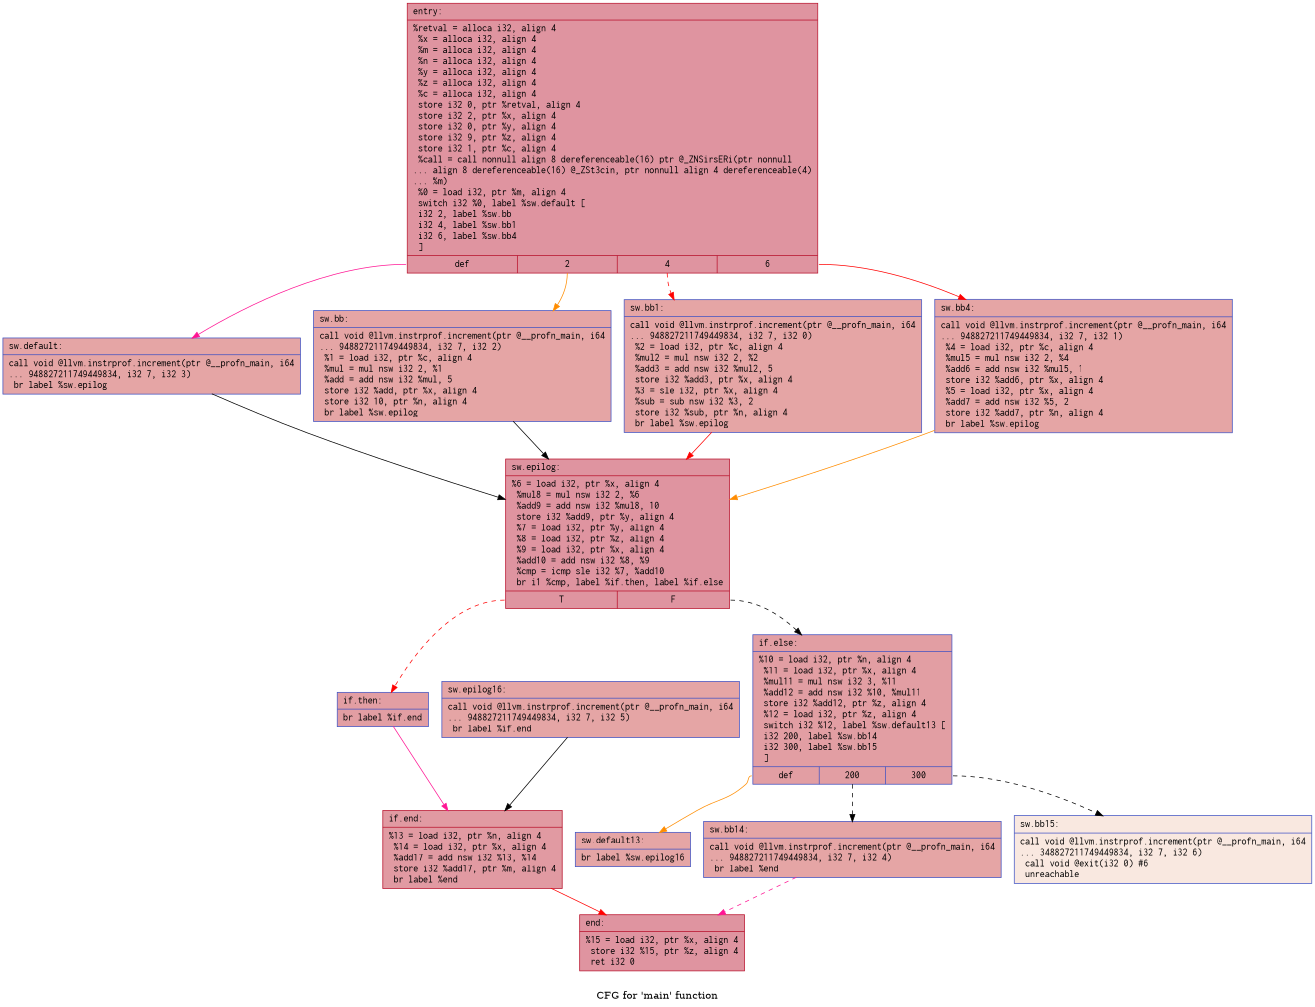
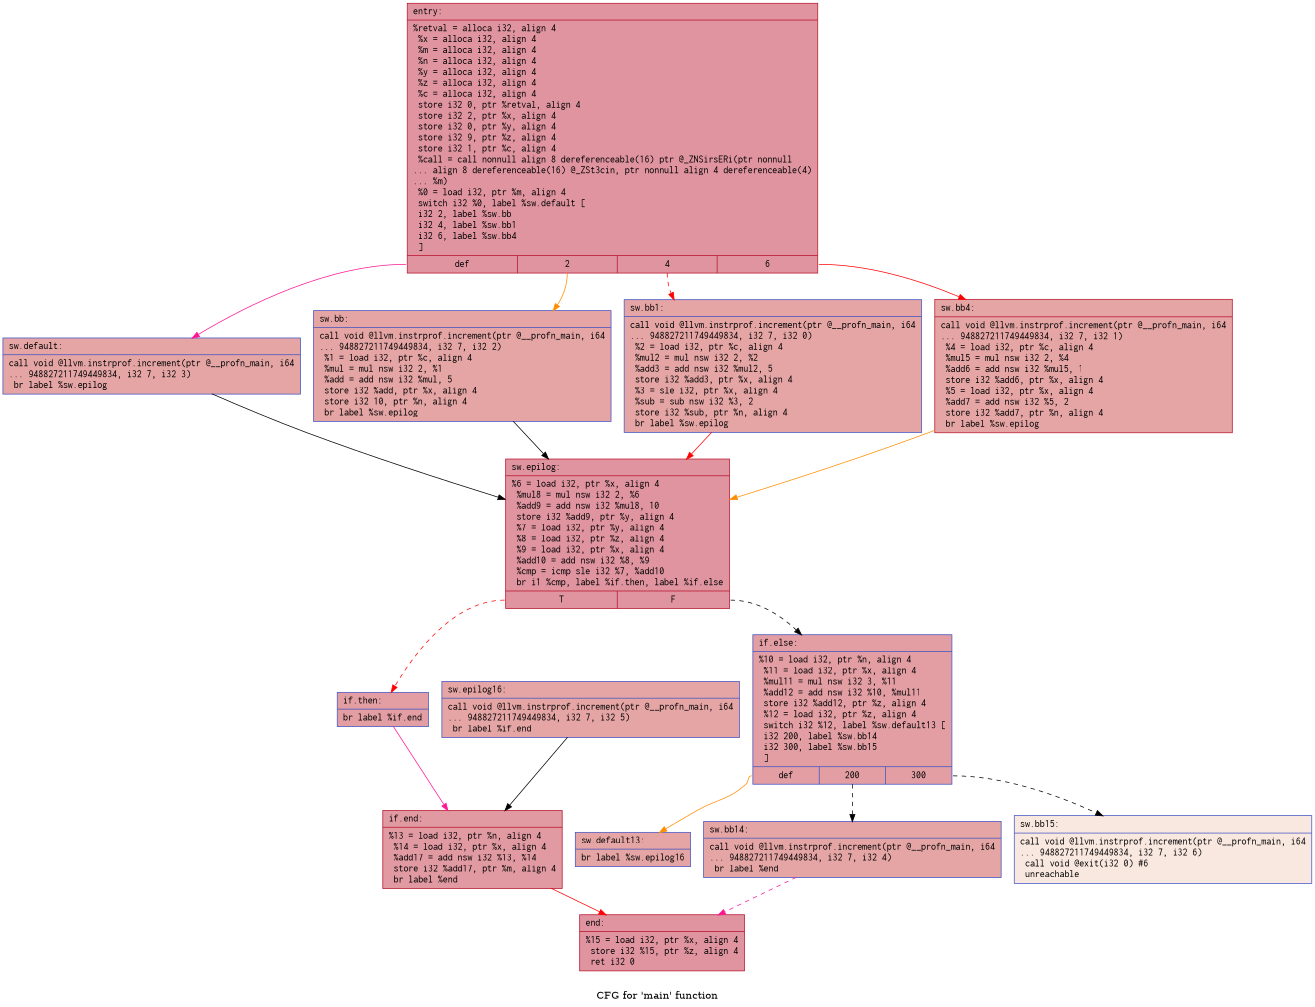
  digraph {
    label="CFG for 'main' function"
    node [color="#3d50c3ff" fillcolor="#c5333470" fontname=Courier shape=record style=filled]
    edge [color=black style=solid]
    n1 [color="#b70d28ff" fillcolor="#b70d2870" label="{entry:\l|  %retval = alloca i32, align 4\l  %x = alloca i32, align 4\l  %m = alloca i32, align 4\l  %n = alloca i32, align 4\l  %y = alloca i32, align 4\l  %z = alloca i32, align 4\l  %c = alloca i32, align 4\l  store i32 0, ptr %retval, align 4\l  store i32 2, ptr %x, align 4\l  store i32 0, ptr %y, align 4\l  store i32 9, ptr %z, align 4\l  store i32 1, ptr %c, align 4\l  %call = call nonnull align 8 dereferenceable(16) ptr @_ZNSirsERi(ptr nonnull\l... align 8 dereferenceable(16) @_ZSt3cin, ptr nonnull align 4 dereferenceable(4)\l... %m)\l  %0 = load i32, ptr %m, align 4\l  switch i32 %0, label %sw.default [\l    i32 2, label %sw.bb\l    i32 4, label %sw.bb1\l    i32 6, label %sw.bb4\l  ]\l|{<s0>def|<s1>2|<s2>4|<s3>6}}"]
    n2 [label="{sw.default:\l|  call void @llvm.instrprof.increment(ptr @__profn_main, i64\l... 948827211749449834, i32 7, i32 3)\l  br label %sw.epilog\l}"]
    n3 [label="{sw.bb:\l|  call void @llvm.instrprof.increment(ptr @__profn_main, i64\l... 948827211749449834, i32 7, i32 2)\l  %1 = load i32, ptr %c, align 4\l  %mul = mul nsw i32 2, %1\l  %add = add nsw i32 %mul, 5\l  store i32 %add, ptr %x, align 4\l  store i32 10, ptr %n, align 4\l  br label %sw.epilog\l}"]
    n4 [label="{sw.bb1:\l|  call void @llvm.instrprof.increment(ptr @__profn_main, i64\l... 948827211749449834, i32 7, i32 0)\l  %2 = load i32, ptr %c, align 4\l  %mul2 = mul nsw i32 2, %2\l  %add3 = add nsw i32 %mul2, 5\l  store i32 %add3, ptr %x, align 4\l  %3 = sle i32, ptr %x, align 4\l  %sub = sub nsw i32 %3, 2\l  store i32 %sub, ptr %n, align 4\l  br label %sw.epilog\l}"]
-   n5 [label="{sw.bb4:\l|  call void @llvm.instrprof.increment(ptr @__profn_main, i64\l... 948827211749449834, i32 7, i32 1)\l  %4 = load i32, ptr %c, align 4\l  %mul5 = mul nsw i32 2, %4\l  %add6 = add nsw i32 %mul5, 1\l  store i32 %add6, ptr %x, align 4\l  %5 = load i32, ptr %x, align 4\l  %add7 = add nsw i32 %5, 2\l  store i32 %add7, ptr %n, align 4\l  br label %sw.epilog\l}"]
+   n5 [color="#b70d28ff" label="{sw.bb4:\l|  call void @llvm.instrprof.increment(ptr @__profn_main, i64\l... 948827211749449834, i32 7, i32 1)\l  %4 = load i32, ptr %c, align 4\l  %mul5 = mul nsw i32 2, %4\l  %add6 = add nsw i32 %mul5, 1\l  store i32 %add6, ptr %x, align 4\l  %5 = load i32, ptr %x, align 4\l  %add7 = add nsw i32 %5, 2\l  store i32 %add7, ptr %n, align 4\l  br label %sw.epilog\l}"]
    n6 [color="#b70d28ff" fillcolor="#b70d2870" label="{sw.epilog:\l|  %6 = load i32, ptr %x, align 4\l  %mul8 = mul nsw i32 2, %6\l  %add9 = add nsw i32 %mul8, 10\l  store i32 %add9, ptr %y, align 4\l  %7 = load i32, ptr %y, align 4\l  %8 = load i32, ptr %z, align 4\l  %9 = load i32, ptr %x, align 4\l  %add10 = add nsw i32 %8, %9\l  %cmp = icmp sle i32 %7, %add10\l  br i1 %cmp, label %if.then, label %if.else\l|{<s0>T|<s1>F}}"]
    n7 [fillcolor="#be242e70" label="{if.then:\l|  br label %if.end\l}"]
    n8 [fillcolor="#be242e70" label="{if.else:\l|  %10 = load i32, ptr %n, align 4\l  %11 = load i32, ptr %x, align 4\l  %mul11 = mul nsw i32 3, %11\l  %add12 = add nsw i32 %10, %mul11\l  store i32 %add12, ptr %z, align 4\l  %12 = load i32, ptr %z, align 4\l  switch i32 %12, label %sw.default13 [\l    i32 200, label %sw.bb14\l    i32 300, label %sw.bb15\l  ]\l|{<s0>def|<s1>200|<s2>300}}"]
    n9 [color="#b70d28ff" fillcolor="#bb1b2c70" label="{if.end:\l|  %13 = load i32, ptr %n, align 4\l  %14 = load i32, ptr %x, align 4\l  %add17 = add nsw i32 %13, %14\l  store i32 %add17, ptr %m, align 4\l  br label %end\l}"]
    n10 [label="{sw.default13:\l|  br label %sw.epilog16\l}"]
    n11 [label="{sw.bb14:\l|  call void @llvm.instrprof.increment(ptr @__profn_main, i64\l... 948827211749449834, i32 7, i32 4)\l  br label %end\l}"]
-   n12 [fillcolor="#f1ccb870" label="{sw.bb15:\l|  call void @llvm.instrprof.increment(ptr @__profn_main, i64\l... 348827211749449834, i32 7, i32 6)\l  call void @exit(i32 0) #6\l  unreachable\l}"]
+   n12 [fillcolor="#f1ccb870" label="{sw.bb15:\l|  call void @llvm.instrprof.increment(ptr @__profn_main, i64\l... 948827211749449834, i32 7, i32 6)\l  call void @exit(i32 0) #6\l  unreachable\l}"]
    n13 [color="#b70d28ff" fillcolor="#b70d2870" label="{end:\l|  %15 = load i32, ptr %x, align 4\l  store i32 %15, ptr %z, align 4\l  ret i32 0\l}"]
    n14 [label="{sw.epilog16:\l|  call void @llvm.instrprof.increment(ptr @__profn_main, i64\l... 948827211749449834, i32 7, i32 5)\l  br label %if.end\l}"]
    n1 -> n2 [color=deeppink tailport=s0]
    n1 -> n3 [color=darkorange tailport=s1]
    n1 -> n4 [color=red style=dashed tailport=s2]
    n1 -> n5 [color=red tailport=s3]
    n2 -> n6
    n3 -> n6
    n4 -> n6 [color=red]
    n5 -> n6 [color=darkorange]
    n6 -> n7 [color=red style=dashed tailport=s0]
    n6 -> n8 [style=dashed tailport=s1]
    n7 -> n9 [color=deeppink]
    n8 -> n10 [color=darkorange tailport=s0]
    n8 -> n11 [style=dashed tailport=s1]
    n8 -> n12 [style=dashed tailport=s2]
    n9 -> n13 [color=red]
    n11 -> n13 [color=deeppink style=dashed]
    n14 -> n9
  }
